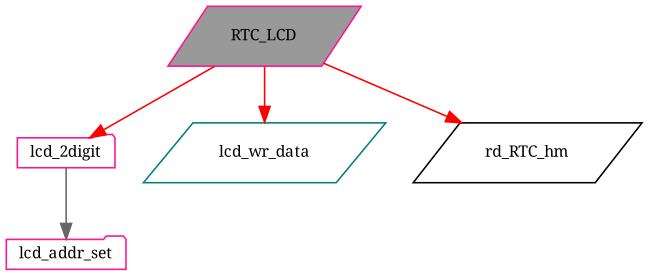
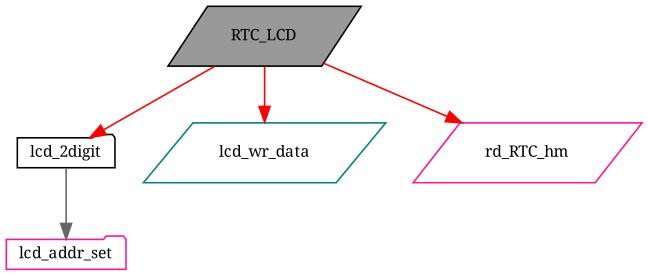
  digraph {
    fontname="Noto Serif"
    rankdir=TB
    node [color=black fillcolor=white fontname="Noto Serif" fontsize=10 shape=parallelogram style=filled]
    edge [color=red fontname="Noto Serif" fontsize=10 labelfontname=Helvetica labelfontsize=10 style=solid]
-   n1 [color=deeppink fillcolor=grey60 fontcolor=black height=0.2 label=RTC_LCD width=0.4]
-   n2 [color=deeppink height=0.2 label=lcd_2digit shape=folder width=0.4]
+   n1 [fillcolor=grey60 fontcolor=black height=0.2 label=RTC_LCD width=0.4]
+   n2 [height=0.2 label=lcd_2digit shape=folder width=0.4]
    n3 [color=teal height=0.2 label=lcd_wr_data width=0.4]
-   n4 [height=0.2 label=rd_RTC_hm width=0.4]
+   n4 [color=deeppink height=0.2 label=rd_RTC_hm width=0.4]
    n5 [color=deeppink height=0.2 label=lcd_addr_set shape=folder width=0.4]
    n1 -> n2
    n1 -> n3
    n1 -> n4
    n2 -> n5 [color=gray40]
  }
